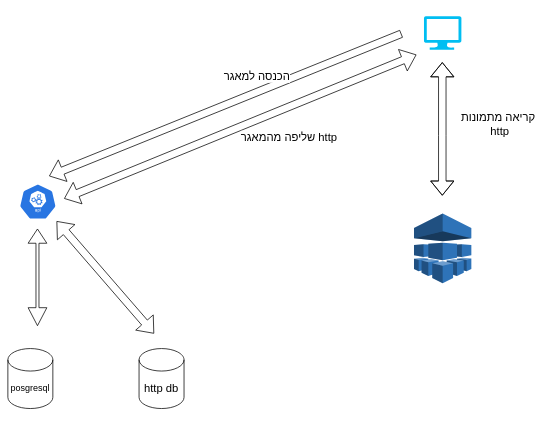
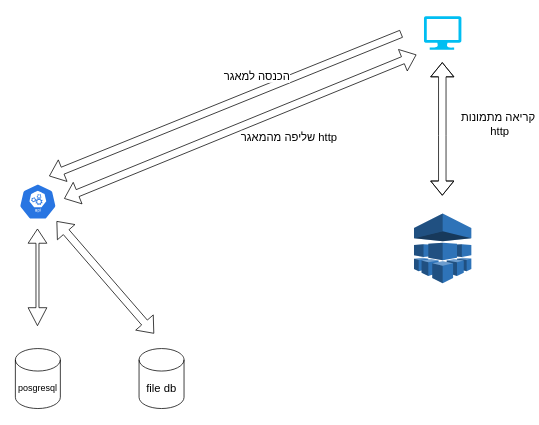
  <mxCell id="0" />
  <mxCell id="1" parent="0" />
- <mxCell id="2" value="posgresql" style="shape=cylinder3;whiteSpace=wrap;html=1;boundedLbl=1;backgroundOutline=1;size=15;" parent="1" vertex="1"><mxGeometry x="10" y="464" width="60" height="80" as="geometry" /></mxCell>
+ <mxCell id="2" value="posgresql" style="shape=cylinder3;whiteSpace=wrap;html=1;boundedLbl=1;backgroundOutline=1;size=15;" parent="1" vertex="1"><mxGeometry x="20" y="464" width="60" height="80" as="geometry" /></mxCell>
  <mxCell id="3" value="" style="verticalLabelPosition=bottom;html=1;verticalAlign=top;align=center;strokeColor=none;fillColor=#00BEF2;shape=mxgraph.azure.computer;pointerEvents=1;" parent="1" vertex="1"><mxGeometry x="565" y="20.5" width="50" height="45" as="geometry" /></mxCell>
  <mxCell id="4" value="&lt;font style=&quot;font-size: 15px;&quot;&gt;הכנסה למאגר&lt;/font&gt;" style="shape=flexArrow;endArrow=classic;html=1;rounded=0;" parent="1" edge="1"><mxGeometry x="-0.209" y="-20" width="50" height="50" relative="1" as="geometry"><mxPoint x="535" y="44" as="sourcePoint" /><mxPoint x="65" y="234" as="targetPoint" /><mxPoint as="offset" /></mxGeometry></mxCell>
  <mxCell id="5" value="" style="sketch=0;html=1;dashed=0;whitespace=wrap;fillColor=#2875E2;strokeColor=#ffffff;points=[[0.005,0.63,0],[0.1,0.2,0],[0.9,0.2,0],[0.5,0,0],[0.995,0.63,0],[0.72,0.99,0],[0.5,1,0],[0.28,0.99,0]];shape=mxgraph.kubernetes.icon;prIcon=api;fontSize=15;" parent="1" vertex="1"><mxGeometry x="25" y="244" width="50" height="48" as="geometry" /></mxCell>
  <mxCell id="6" value="" style="shape=flexArrow;endArrow=classic;startArrow=classic;html=1;rounded=0;fontSize=15;width=4;endSize=7.67;" parent="1" edge="1"><mxGeometry width="100" height="100" relative="1" as="geometry"><mxPoint x="49.5" y="304" as="sourcePoint" /><mxPoint x="49.5" y="434" as="targetPoint" /></mxGeometry></mxCell>
  <mxCell id="7" value="" style="shape=flexArrow;endArrow=classic;startArrow=classic;html=1;rounded=0;fontSize=15;" parent="1" edge="1"><mxGeometry width="100" height="100" relative="1" as="geometry"><mxPoint x="85" y="264" as="sourcePoint" /><mxPoint x="555" y="72" as="targetPoint" /></mxGeometry></mxCell>
  <mxCell id="8" value="שליפה מהמאגר http" style="edgeLabel;html=1;align=center;verticalAlign=middle;resizable=0;points=[];fontSize=15;" parent="7" vertex="1" connectable="0"><mxGeometry x="0.204" y="-5" relative="1" as="geometry"><mxPoint x="14" y="29" as="offset" /></mxGeometry></mxCell>
  <mxCell id="9" value="קריאה מתמונות&amp;nbsp;&lt;br&gt;http" style="shape=flexArrow;endArrow=classic;startArrow=classic;html=1;rounded=0;fontSize=15;" parent="1" edge="1"><mxGeometry x="0.079" y="-75" width="100" height="100" relative="1" as="geometry"><mxPoint x="589.5" y="260" as="sourcePoint" /><mxPoint x="589.5" y="82" as="targetPoint" /><Array as="points"><mxPoint x="589.5" y="180" /></Array><mxPoint x="1" as="offset" /></mxGeometry></mxCell>
  <mxCell id="10" value="" style="outlineConnect=0;dashed=0;verticalLabelPosition=bottom;verticalAlign=top;align=center;html=1;shape=mxgraph.aws3.machine_learning;fillColor=#2E73B8;gradientColor=none;fontSize=15;" parent="1" vertex="1"><mxGeometry x="551.75" y="284" width="76.5" height="93" as="geometry" /></mxCell>
- <mxCell id="11" value="http db" style="shape=cylinder3;whiteSpace=wrap;html=1;boundedLbl=1;backgroundOutline=1;size=15;fontSize=15;" parent="1" vertex="1"><mxGeometry x="185" y="464" width="60" height="80" as="geometry" /></mxCell>
+ <mxCell id="11" value="file db" style="shape=cylinder3;whiteSpace=wrap;html=1;boundedLbl=1;backgroundOutline=1;size=15;fontSize=15;" parent="1" vertex="1"><mxGeometry x="185" y="464" width="60" height="80" as="geometry" /></mxCell>
  <mxCell id="12" value="" style="shape=flexArrow;endArrow=classic;startArrow=classic;html=1;rounded=0;fontSize=15;" parent="1" edge="1"><mxGeometry width="100" height="100" relative="1" as="geometry"><mxPoint x="75" y="294" as="sourcePoint" /><mxPoint x="205" y="444" as="targetPoint" /></mxGeometry></mxCell>
